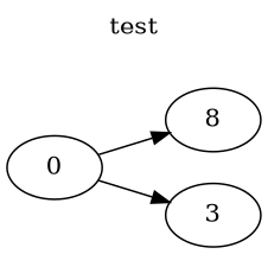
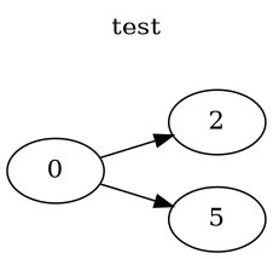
  digraph {
    label=test
    labelloc=t
    rankdir=LR
    n1 [label=0]
-   2 [label=8]
-   3
+   2
+   3 [label=5]
    n1 -> 2
    n1 -> 3
  }
